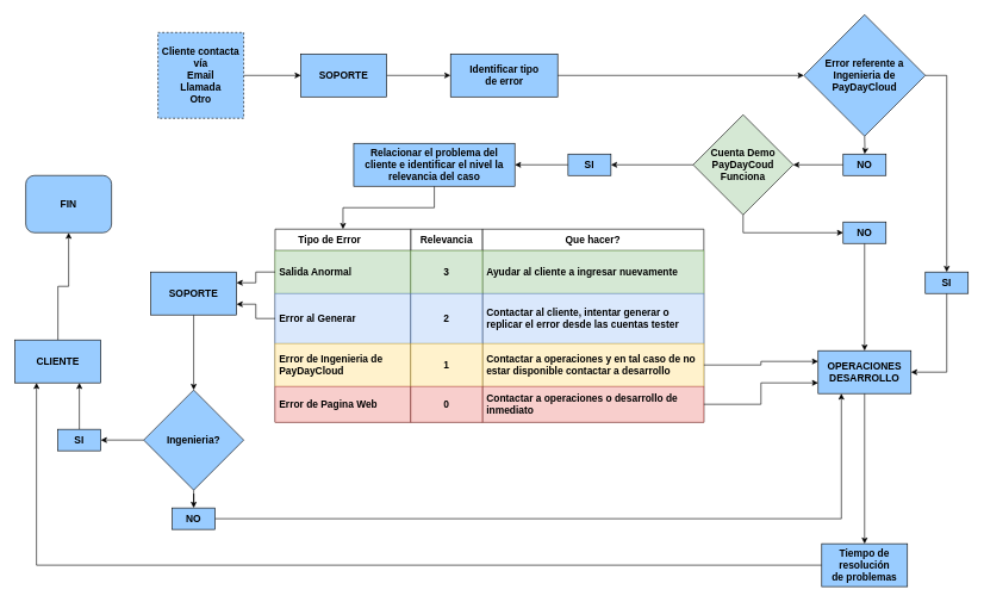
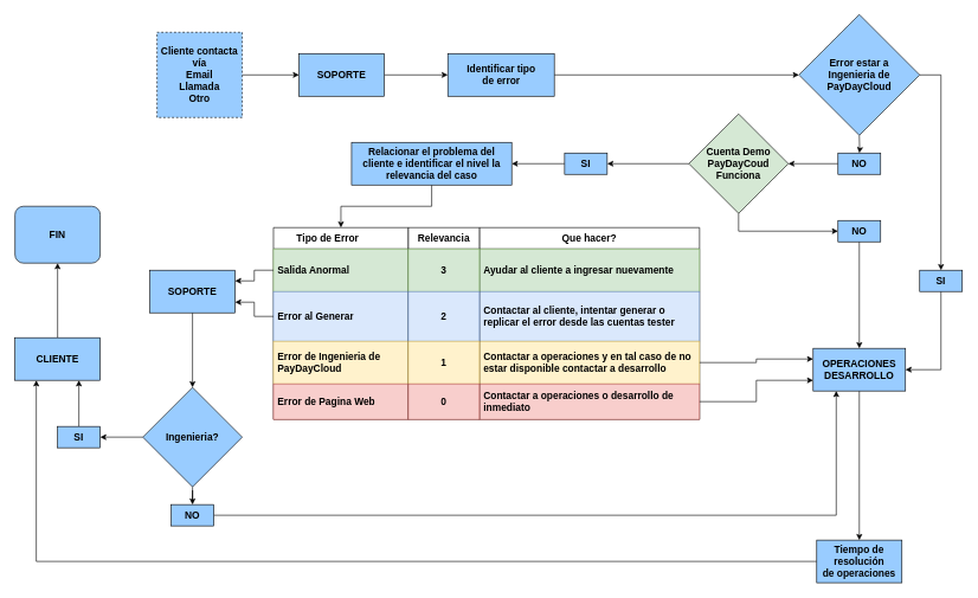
  <mxCell id="0" />
  <mxCell id="1" parent="0" />
- <mxCell id="2" value="FIN" style="rounded=1;whiteSpace=wrap;html=1;strokeColor=#000000;fillColor=#99CCFF;fontStyle=1;fontSize=14;" vertex="1" parent="1"><mxGeometry x="35" y="245" width="120" height="80" as="geometry" /></mxCell>
+ <mxCell id="2" value="FIN" style="rounded=1;whiteSpace=wrap;html=1;strokeColor=#000000;fillColor=#99CCFF;fontStyle=1;fontSize=14;" vertex="1" parent="1"><mxGeometry x="20" y="290" width="120" height="80" as="geometry" /></mxCell>
  <mxCell id="3" value="" style="edgeStyle=orthogonalEdgeStyle;rounded=0;orthogonalLoop=1;jettySize=auto;html=1;strokeColor=#000000;fillColor=#99CCFF;fontStyle=1;fontSize=14;" edge="1" parent="1" source="4" target="6"><mxGeometry relative="1" as="geometry" /></mxCell>
  <mxCell id="4" value="Cliente contacta vía&lt;div style=&quot;font-size: 14px;&quot;&gt;Email&lt;/div&gt;&lt;div style=&quot;font-size: 14px;&quot;&gt;Llamada&lt;/div&gt;&lt;div style=&quot;font-size: 14px;&quot;&gt;Otro&lt;/div&gt;" style="rounded=0;whiteSpace=wrap;html=1;strokeColor=#000000;fillColor=#99CCFF;fontStyle=1;fontSize=14;dashed=1;" vertex="1" parent="1"><mxGeometry x="220" y="45" width="120" height="120" as="geometry" /></mxCell>
  <mxCell id="5" value="" style="edgeStyle=orthogonalEdgeStyle;rounded=0;orthogonalLoop=1;jettySize=auto;html=1;strokeColor=#000000;fillColor=#99CCFF;fontStyle=1;fontSize=14;" edge="1" parent="1" source="6" target="8"><mxGeometry relative="1" as="geometry" /></mxCell>
  <mxCell id="6" value="SOPORTE" style="rounded=0;whiteSpace=wrap;html=1;strokeColor=#000000;fillColor=#99CCFF;fontStyle=1;fontSize=14;" vertex="1" parent="1"><mxGeometry x="420" y="75" width="120" height="60" as="geometry" /></mxCell>
  <mxCell id="7" value="" style="edgeStyle=orthogonalEdgeStyle;rounded=0;orthogonalLoop=1;jettySize=auto;html=1;strokeColor=#000000;fillColor=#99CCFF;fontStyle=1;fontSize=14;" edge="1" parent="1" source="8" target="14"><mxGeometry relative="1" as="geometry" /></mxCell>
  <mxCell id="8" value="Identificar tipo&lt;div style=&quot;font-size: 14px;&quot;&gt;de error&lt;/div&gt;" style="rounded=0;whiteSpace=wrap;html=1;strokeColor=#000000;fillColor=#99CCFF;fontStyle=1;fontSize=14;" vertex="1" parent="1"><mxGeometry x="629.5" y="75" width="150" height="60" as="geometry" /></mxCell>
  <mxCell id="9" value="" style="edgeStyle=orthogonalEdgeStyle;rounded=0;orthogonalLoop=1;jettySize=auto;html=1;" edge="1" parent="1" source="10" target="25"><mxGeometry relative="1" as="geometry" /></mxCell>
  <mxCell id="10" value="Cuenta Demo&lt;div style=&quot;font-size: 14px;&quot;&gt;PayDayCoud Funciona&lt;/div&gt;" style="rhombus;whiteSpace=wrap;html=1;strokeColor=#000000;fillColor=#d5e8d4;fontStyle=1;fontSize=14;" vertex="1" parent="1"><mxGeometry x="969" y="160" width="140" height="140" as="geometry" /></mxCell>
  <mxCell id="11" value="" style="edgeStyle=orthogonalEdgeStyle;rounded=0;orthogonalLoop=1;jettySize=auto;html=1;strokeColor=#000000;fillColor=#99CCFF;fontStyle=1;fontSize=14;" edge="1" parent="1" source="12" target="16"><mxGeometry relative="1" as="geometry" /></mxCell>
  <mxCell id="12" value="OPERACIONES&lt;div style=&quot;font-size: 14px;&quot;&gt;DESARROLLO&lt;/div&gt;" style="rounded=0;whiteSpace=wrap;html=1;strokeColor=#000000;fillColor=#99CCFF;fontStyle=1;fontSize=14;" vertex="1" parent="1"><mxGeometry x="1144" y="490" width="130" height="60" as="geometry" /></mxCell>
  <mxCell id="13" style="edgeStyle=orthogonalEdgeStyle;rounded=0;orthogonalLoop=1;jettySize=auto;html=1;" edge="1" parent="1" target="23"><mxGeometry relative="1" as="geometry"><mxPoint x="1209" y="190" as="sourcePoint" /></mxGeometry></mxCell>
- <mxCell id="14" value="Error referente a&lt;div style=&quot;font-size: 14px;&quot;&gt;Ingenieria de PayDayCloud&lt;/div&gt;" style="rhombus;whiteSpace=wrap;html=1;direction=south;strokeColor=#000000;fillColor=#99CCFF;fontStyle=1;fontSize=14;" vertex="1" parent="1"><mxGeometry x="1124" y="20" width="170" height="170" as="geometry" /></mxCell>
+ <mxCell id="14" value="Error estar a&lt;div style=&quot;font-size: 14px;&quot;&gt;Ingenieria de PayDayCloud&lt;/div&gt;" style="rhombus;whiteSpace=wrap;html=1;direction=south;strokeColor=#000000;fillColor=#99CCFF;fontStyle=1;fontSize=14;" vertex="1" parent="1"><mxGeometry x="1124" y="20" width="170" height="170" as="geometry" /></mxCell>
  <mxCell id="15" style="edgeStyle=orthogonalEdgeStyle;rounded=0;orthogonalLoop=1;jettySize=auto;html=1;entryX=0.25;entryY=1;entryDx=0;entryDy=0;" edge="1" parent="1" source="16" target="18"><mxGeometry relative="1" as="geometry" /></mxCell>
- <mxCell id="16" value="Tiempo de resolución&lt;div style=&quot;font-size: 14px;&quot;&gt;de problemas&lt;/div&gt;" style="rounded=0;whiteSpace=wrap;html=1;strokeColor=#000000;fillColor=#99CCFF;fontStyle=1;fontSize=14;" vertex="1" parent="1"><mxGeometry x="1149" y="760" width="120" height="60" as="geometry" /></mxCell>
+ <mxCell id="16" value="Tiempo de resolución&lt;div style=&quot;font-size: 14px;&quot;&gt;de operaciones&lt;/div&gt;" style="rounded=0;whiteSpace=wrap;html=1;strokeColor=#000000;fillColor=#99CCFF;fontStyle=1;fontSize=14;" vertex="1" parent="1"><mxGeometry x="1149" y="760" width="120" height="60" as="geometry" /></mxCell>
  <mxCell id="17" style="edgeStyle=orthogonalEdgeStyle;rounded=0;orthogonalLoop=1;jettySize=auto;html=1;entryX=0.5;entryY=1;entryDx=0;entryDy=0;" edge="1" parent="1" source="18" target="2"><mxGeometry relative="1" as="geometry" /></mxCell>
  <mxCell id="18" value="CLIENTE" style="rounded=0;whiteSpace=wrap;html=1;strokeColor=#000000;fillColor=#99CCFF;fontStyle=1;fontSize=14;" vertex="1" parent="1"><mxGeometry x="20" y="475" width="120" height="60" as="geometry" /></mxCell>
  <mxCell id="19" value="" style="edgeStyle=orthogonalEdgeStyle;rounded=0;orthogonalLoop=1;jettySize=auto;html=1;entryX=0;entryY=0.5;entryDx=0;entryDy=0;strokeColor=#000000;fillColor=#99CCFF;fontStyle=1;fontSize=14;exitX=0.5;exitY=1;exitDx=0;exitDy=0;" edge="1" parent="1" source="10" target="21"><mxGeometry relative="1" as="geometry"><mxPoint x="646.5" y="425" as="sourcePoint" /><mxPoint x="801.5" y="605" as="targetPoint" /><Array as="points" /></mxGeometry></mxCell>
  <mxCell id="20" value="" style="edgeStyle=orthogonalEdgeStyle;rounded=0;orthogonalLoop=1;jettySize=auto;html=1;" edge="1" parent="1" source="21" target="12"><mxGeometry relative="1" as="geometry" /></mxCell>
  <mxCell id="21" value="NO" style="text;html=1;align=center;verticalAlign=middle;whiteSpace=wrap;rounded=0;strokeColor=#000000;fillColor=#99CCFF;fontStyle=1;fontSize=14;" vertex="1" parent="1"><mxGeometry x="1179" y="310" width="60" height="30" as="geometry" /></mxCell>
  <mxCell id="22" style="edgeStyle=orthogonalEdgeStyle;rounded=0;orthogonalLoop=1;jettySize=auto;html=1;entryX=1;entryY=0.5;entryDx=0;entryDy=0;" edge="1" parent="1" source="23" target="10"><mxGeometry relative="1" as="geometry" /></mxCell>
  <mxCell id="23" value="NO" style="text;html=1;align=center;verticalAlign=middle;whiteSpace=wrap;rounded=0;strokeColor=#000000;fillColor=#99CCFF;fontStyle=1;fontSize=14;" vertex="1" parent="1"><mxGeometry x="1179" y="215" width="60" height="30" as="geometry" /></mxCell>
  <mxCell id="24" value="" style="edgeStyle=orthogonalEdgeStyle;rounded=0;orthogonalLoop=1;jettySize=auto;html=1;" edge="1" parent="1" source="25" target="47"><mxGeometry relative="1" as="geometry" /></mxCell>
  <mxCell id="25" value="SI" style="text;html=1;align=center;verticalAlign=middle;whiteSpace=wrap;rounded=0;strokeColor=#000000;fillColor=#99CCFF;fontStyle=1;fontSize=14;" vertex="1" parent="1"><mxGeometry x="794" y="215" width="60" height="30" as="geometry" /></mxCell>
  <mxCell id="26" value="" style="edgeStyle=orthogonalEdgeStyle;rounded=0;orthogonalLoop=1;jettySize=auto;html=1;strokeColor=#000000;fillColor=#99CCFF;fontStyle=1;fontSize=14;exitX=0.5;exitY=0;exitDx=0;exitDy=0;entryX=0.5;entryY=0;entryDx=0;entryDy=0;" edge="1" parent="1" target="28"><mxGeometry relative="1" as="geometry"><mxPoint x="1294" y="105" as="sourcePoint" /><mxPoint x="1121.5" y="605" as="targetPoint" /><Array as="points"><mxPoint x="1324" y="105" /></Array></mxGeometry></mxCell>
  <mxCell id="27" style="edgeStyle=orthogonalEdgeStyle;rounded=0;orthogonalLoop=1;jettySize=auto;html=1;entryX=1;entryY=0.5;entryDx=0;entryDy=0;" edge="1" parent="1" source="28" target="12"><mxGeometry relative="1" as="geometry"><Array as="points"><mxPoint x="1324" y="520" /></Array></mxGeometry></mxCell>
  <mxCell id="28" value="SI" style="text;html=1;align=center;verticalAlign=middle;whiteSpace=wrap;rounded=0;strokeColor=#000000;fillColor=#99CCFF;fontStyle=1;fontSize=14;" vertex="1" parent="1"><mxGeometry x="1294" y="380" width="60" height="30" as="geometry" /></mxCell>
  <mxCell id="29" style="edgeStyle=orthogonalEdgeStyle;rounded=0;orthogonalLoop=1;jettySize=auto;html=1;" edge="1" parent="1" source="30" target="50"><mxGeometry relative="1" as="geometry" /></mxCell>
  <mxCell id="30" value="SOPORTE" style="rounded=0;whiteSpace=wrap;html=1;strokeColor=#000000;fillColor=#99CCFF;fontStyle=1;fontSize=14;" vertex="1" parent="1"><mxGeometry x="210" y="380" width="120" height="60" as="geometry" /></mxCell>
  <mxCell id="31" value="Tipo de Error&lt;span style=&quot;white-space: pre; font-size: 14px;&quot;&gt;&#09;&lt;/span&gt;&lt;span style=&quot;white-space: pre; font-size: 14px;&quot;&gt;&#09;&lt;/span&gt;" style="swimlane;fontStyle=1;childLayout=stackLayout;horizontal=1;startSize=30;horizontalStack=0;resizeParent=1;resizeParentMax=0;resizeLast=0;collapsible=1;marginBottom=0;whiteSpace=wrap;html=1;direction=east;flipH=1;fontSize=14;" vertex="1" parent="1"><mxGeometry x="384" y="320" width="190" height="270" as="geometry" /></mxCell>
  <mxCell id="32" value="Salida Anormal" style="text;strokeColor=#82b366;fillColor=#d5e8d4;align=left;verticalAlign=middle;spacingLeft=4;spacingRight=4;overflow=hidden;points=[[0,0.5],[1,0.5]];portConstraint=eastwest;rotatable=0;whiteSpace=wrap;html=1;fontStyle=1;fontSize=14;" vertex="1" parent="31"><mxGeometry y="30" width="190" height="60" as="geometry" /></mxCell>
  <mxCell id="33" value="Error al Generar" style="text;strokeColor=#6c8ebf;fillColor=#dae8fc;align=left;verticalAlign=middle;spacingLeft=4;spacingRight=4;overflow=hidden;points=[[0,0.5],[1,0.5]];portConstraint=eastwest;rotatable=0;whiteSpace=wrap;html=1;fontStyle=1;fontSize=14;" vertex="1" parent="31"><mxGeometry y="90" width="190" height="70" as="geometry" /></mxCell>
  <mxCell id="34" value="Error de Ingenieria de PayDayCloud" style="text;strokeColor=#d6b656;fillColor=#fff2cc;align=left;verticalAlign=middle;spacingLeft=4;spacingRight=4;overflow=hidden;points=[[0,0.5],[1,0.5]];portConstraint=eastwest;rotatable=0;whiteSpace=wrap;html=1;fontStyle=1;fontSize=14;" vertex="1" parent="31"><mxGeometry y="160" width="190" height="60" as="geometry" /></mxCell>
  <mxCell id="35" value="Error de Pagina Web" style="text;strokeColor=#b85450;fillColor=#f8cecc;align=left;verticalAlign=middle;spacingLeft=4;spacingRight=4;overflow=hidden;points=[[0,0.5],[1,0.5]];portConstraint=eastwest;rotatable=0;whiteSpace=wrap;html=1;fontStyle=1;fontSize=14;" vertex="1" parent="31"><mxGeometry y="220" width="190" height="50" as="geometry" /></mxCell>
  <mxCell id="36" value="Que hacer?" style="swimlane;fontStyle=1;childLayout=stackLayout;horizontal=1;startSize=30;horizontalStack=0;resizeParent=1;resizeParentMax=0;resizeLast=0;collapsible=1;marginBottom=0;whiteSpace=wrap;html=1;fontSize=14;" vertex="1" parent="1"><mxGeometry x="674" y="320" width="310" height="270" as="geometry" /></mxCell>
  <mxCell id="37" value="Ayudar al cliente a ingresar nuevamente" style="text;strokeColor=#82b366;fillColor=#d5e8d4;align=left;verticalAlign=middle;spacingLeft=4;spacingRight=4;overflow=hidden;points=[[0,0.5],[1,0.5]];portConstraint=eastwest;rotatable=0;whiteSpace=wrap;html=1;fontStyle=1;fontSize=14;" vertex="1" parent="36"><mxGeometry y="30" width="310" height="60" as="geometry" /></mxCell>
  <mxCell id="38" value="Contactar al cliente, intentar generar o replicar el error desde las cuentas tester" style="text;strokeColor=#6c8ebf;fillColor=#dae8fc;align=left;verticalAlign=middle;spacingLeft=4;spacingRight=4;overflow=hidden;points=[[0,0.5],[1,0.5]];portConstraint=eastwest;rotatable=0;whiteSpace=wrap;html=1;fontStyle=1;fontSize=14;" vertex="1" parent="36"><mxGeometry y="90" width="310" height="70" as="geometry" /></mxCell>
  <mxCell id="39" value="Contactar a operaciones y en tal caso de no estar disponible contactar a desarrollo" style="text;strokeColor=#d6b656;fillColor=#fff2cc;align=left;verticalAlign=middle;spacingLeft=4;spacingRight=4;overflow=hidden;points=[[0,0.5],[1,0.5]];portConstraint=eastwest;rotatable=0;whiteSpace=wrap;html=1;fontStyle=1;fontSize=14;" vertex="1" parent="36"><mxGeometry y="160" width="310" height="60" as="geometry" /></mxCell>
  <mxCell id="40" value="Contactar a operaciones o desarrollo de inmediato" style="text;strokeColor=#b85450;fillColor=#f8cecc;align=left;verticalAlign=middle;spacingLeft=4;spacingRight=4;overflow=hidden;points=[[0,0.5],[1,0.5]];portConstraint=eastwest;rotatable=0;whiteSpace=wrap;html=1;fontStyle=1;fontSize=14;" vertex="1" parent="36"><mxGeometry y="220" width="310" height="50" as="geometry" /></mxCell>
  <mxCell id="41" value="Relevancia" style="swimlane;fontStyle=1;childLayout=stackLayout;horizontal=1;startSize=30;horizontalStack=0;resizeParent=1;resizeParentMax=0;resizeLast=0;collapsible=1;marginBottom=0;whiteSpace=wrap;html=1;fontSize=14;" vertex="1" parent="1"><mxGeometry x="574" y="320" width="100" height="270" as="geometry" /></mxCell>
  <mxCell id="42" value="3" style="text;strokeColor=#82b366;fillColor=#d5e8d4;align=center;verticalAlign=middle;spacingLeft=4;spacingRight=4;overflow=hidden;points=[[0,0.5],[1,0.5]];portConstraint=eastwest;rotatable=0;whiteSpace=wrap;html=1;fontStyle=1;fontSize=14;" vertex="1" parent="41"><mxGeometry y="30" width="100" height="60" as="geometry" /></mxCell>
  <mxCell id="43" value="2" style="text;strokeColor=#6c8ebf;fillColor=#dae8fc;align=center;verticalAlign=middle;spacingLeft=4;spacingRight=4;overflow=hidden;points=[[0,0.5],[1,0.5]];portConstraint=eastwest;rotatable=0;whiteSpace=wrap;html=1;fontStyle=1;fontSize=14;" vertex="1" parent="41"><mxGeometry y="90" width="100" height="70" as="geometry" /></mxCell>
  <mxCell id="44" value="1" style="text;strokeColor=#d6b656;fillColor=#fff2cc;align=center;verticalAlign=middle;spacingLeft=4;spacingRight=4;overflow=hidden;points=[[0,0.5],[1,0.5]];portConstraint=eastwest;rotatable=0;whiteSpace=wrap;html=1;fontStyle=1;fontSize=14;" vertex="1" parent="41"><mxGeometry y="160" width="100" height="60" as="geometry" /></mxCell>
  <mxCell id="45" value="0" style="text;strokeColor=#b85450;fillColor=#f8cecc;align=center;verticalAlign=middle;spacingLeft=4;spacingRight=4;overflow=hidden;points=[[0,0.5],[1,0.5]];portConstraint=eastwest;rotatable=0;whiteSpace=wrap;html=1;fontStyle=1;fontSize=14;" vertex="1" parent="41"><mxGeometry y="220" width="100" height="50" as="geometry" /></mxCell>
  <mxCell id="46" style="edgeStyle=orthogonalEdgeStyle;rounded=0;orthogonalLoop=1;jettySize=auto;html=1;entryX=0.5;entryY=0;entryDx=0;entryDy=0;" edge="1" parent="1" source="47" target="31"><mxGeometry relative="1" as="geometry" /></mxCell>
  <mxCell id="47" value="Relacionar el problema del cliente e identificar el nivel la relevancia del caso" style="rounded=0;whiteSpace=wrap;html=1;strokeColor=#000000;fillColor=#99CCFF;fontStyle=1;fontSize=14;" vertex="1" parent="1"><mxGeometry x="494" y="200" width="225.5" height="60" as="geometry" /></mxCell>
  <mxCell id="48" value="" style="edgeStyle=orthogonalEdgeStyle;rounded=0;orthogonalLoop=1;jettySize=auto;html=1;" edge="1" parent="1" source="50" target="58"><mxGeometry relative="1" as="geometry" /></mxCell>
  <mxCell id="49" value="" style="edgeStyle=orthogonalEdgeStyle;rounded=0;orthogonalLoop=1;jettySize=auto;html=1;" edge="1" parent="1" source="50" target="56"><mxGeometry relative="1" as="geometry" /></mxCell>
  <mxCell id="50" value="Ingenieria?" style="rhombus;whiteSpace=wrap;html=1;strokeColor=#000000;fillColor=#99CCFF;fontStyle=1;fontSize=14;" vertex="1" parent="1"><mxGeometry x="200" y="545" width="140" height="140" as="geometry" /></mxCell>
  <mxCell id="51" style="edgeStyle=orthogonalEdgeStyle;rounded=0;orthogonalLoop=1;jettySize=auto;html=1;entryX=1;entryY=0.25;entryDx=0;entryDy=0;" edge="1" parent="1" source="32" target="30"><mxGeometry relative="1" as="geometry" /></mxCell>
  <mxCell id="52" style="edgeStyle=orthogonalEdgeStyle;rounded=0;orthogonalLoop=1;jettySize=auto;html=1;entryX=1;entryY=0.75;entryDx=0;entryDy=0;" edge="1" parent="1" source="33" target="30"><mxGeometry relative="1" as="geometry" /></mxCell>
  <mxCell id="53" style="edgeStyle=orthogonalEdgeStyle;rounded=0;orthogonalLoop=1;jettySize=auto;html=1;entryX=0;entryY=0.25;entryDx=0;entryDy=0;" edge="1" parent="1" source="39" target="12"><mxGeometry relative="1" as="geometry"><Array as="points"><mxPoint x="1064" y="510" /><mxPoint x="1064" y="505" /></Array></mxGeometry></mxCell>
  <mxCell id="54" style="edgeStyle=orthogonalEdgeStyle;rounded=0;orthogonalLoop=1;jettySize=auto;html=1;entryX=0;entryY=0.75;entryDx=0;entryDy=0;" edge="1" parent="1" source="40" target="12"><mxGeometry relative="1" as="geometry" /></mxCell>
  <mxCell id="55" style="edgeStyle=orthogonalEdgeStyle;rounded=0;orthogonalLoop=1;jettySize=auto;html=1;entryX=0.75;entryY=1;entryDx=0;entryDy=0;" edge="1" parent="1" source="56" target="18"><mxGeometry relative="1" as="geometry" /></mxCell>
  <mxCell id="56" value="SI" style="text;html=1;align=center;verticalAlign=middle;whiteSpace=wrap;rounded=0;strokeColor=#000000;fillColor=#99CCFF;fontStyle=1;fontSize=14;" vertex="1" parent="1"><mxGeometry x="80" y="600" width="60" height="30" as="geometry" /></mxCell>
  <mxCell id="57" style="edgeStyle=orthogonalEdgeStyle;rounded=0;orthogonalLoop=1;jettySize=auto;html=1;entryX=0.25;entryY=1;entryDx=0;entryDy=0;" edge="1" parent="1" source="58" target="12"><mxGeometry relative="1" as="geometry" /></mxCell>
  <mxCell id="58" value="NO" style="text;html=1;align=center;verticalAlign=middle;whiteSpace=wrap;rounded=0;strokeColor=#000000;fillColor=#99CCFF;fontStyle=1;fontSize=14;" vertex="1" parent="1"><mxGeometry x="240" y="710" width="60" height="30" as="geometry" /></mxCell>
